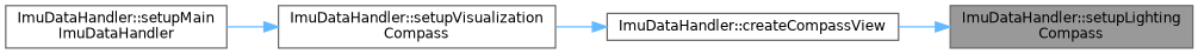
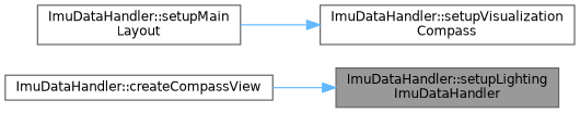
  digraph {
    rankdir=RL
    node [color=grey40 fillcolor=white fontname=Helvetica fontsize=10 shape=box style=filled]
    edge [color=steelblue1 dir=back fontname=Helvetica fontsize=10 labelfontname=Helvetica labelfontsize=10 style=solid]
-   n1 [color=gray40 fillcolor=grey60 fontcolor=black height=0.2 label="ImuDataHandler::setupLighting\lCompass" width=0.4]
+   n1 [color=gray40 fillcolor=grey60 fontcolor=black height=0.2 label="ImuDataHandler::setupLighting\lImuDataHandler" width=0.4]
    n2 [height=0.2 label="ImuDataHandler::createCompassView" width=0.4]
    n3 [height=0.2 label="ImuDataHandler::setupVisualization\lCompass" width=0.4]
-   n4 [height=0.2 label="ImuDataHandler::setupMain\lImuDataHandler" width=0.4]
+   n4 [height=0.2 label="ImuDataHandler::setupMain\lLayout" width=0.4]
    n1 -> n2
-   n2 -> n3
    n3 -> n4
  }
